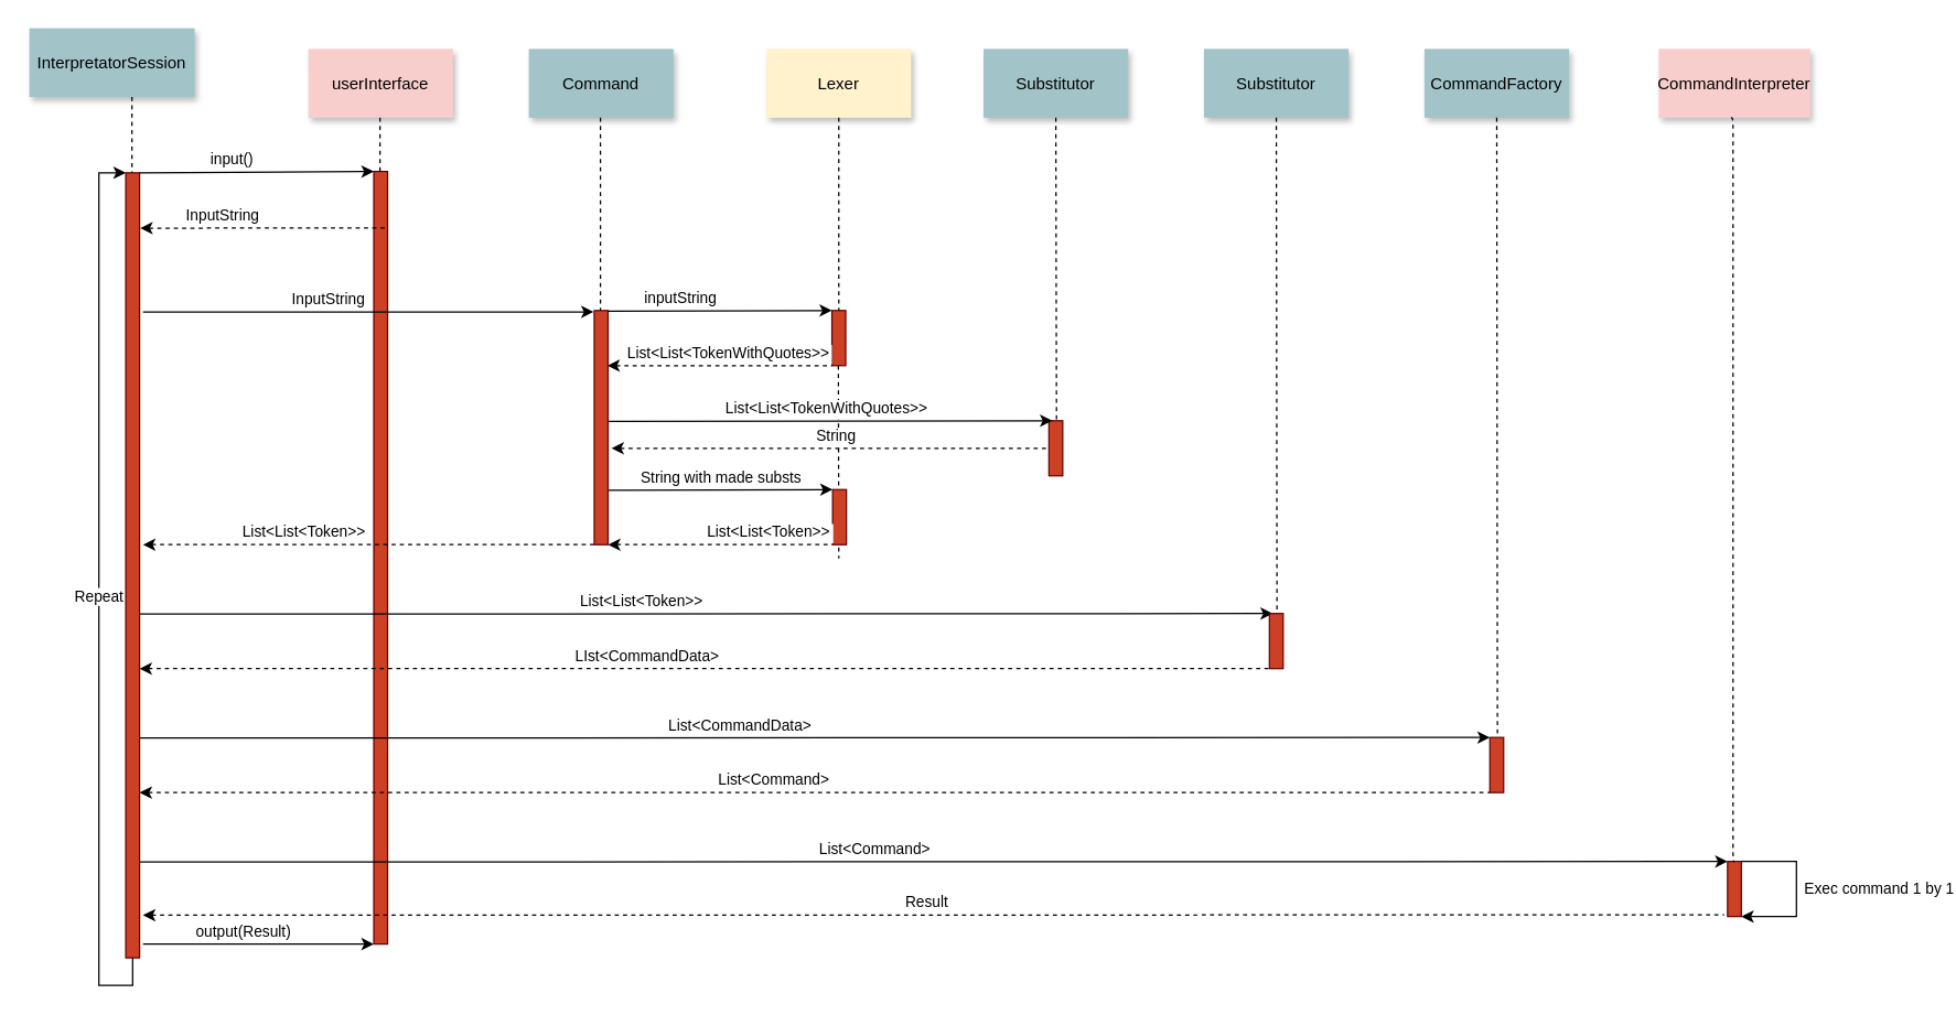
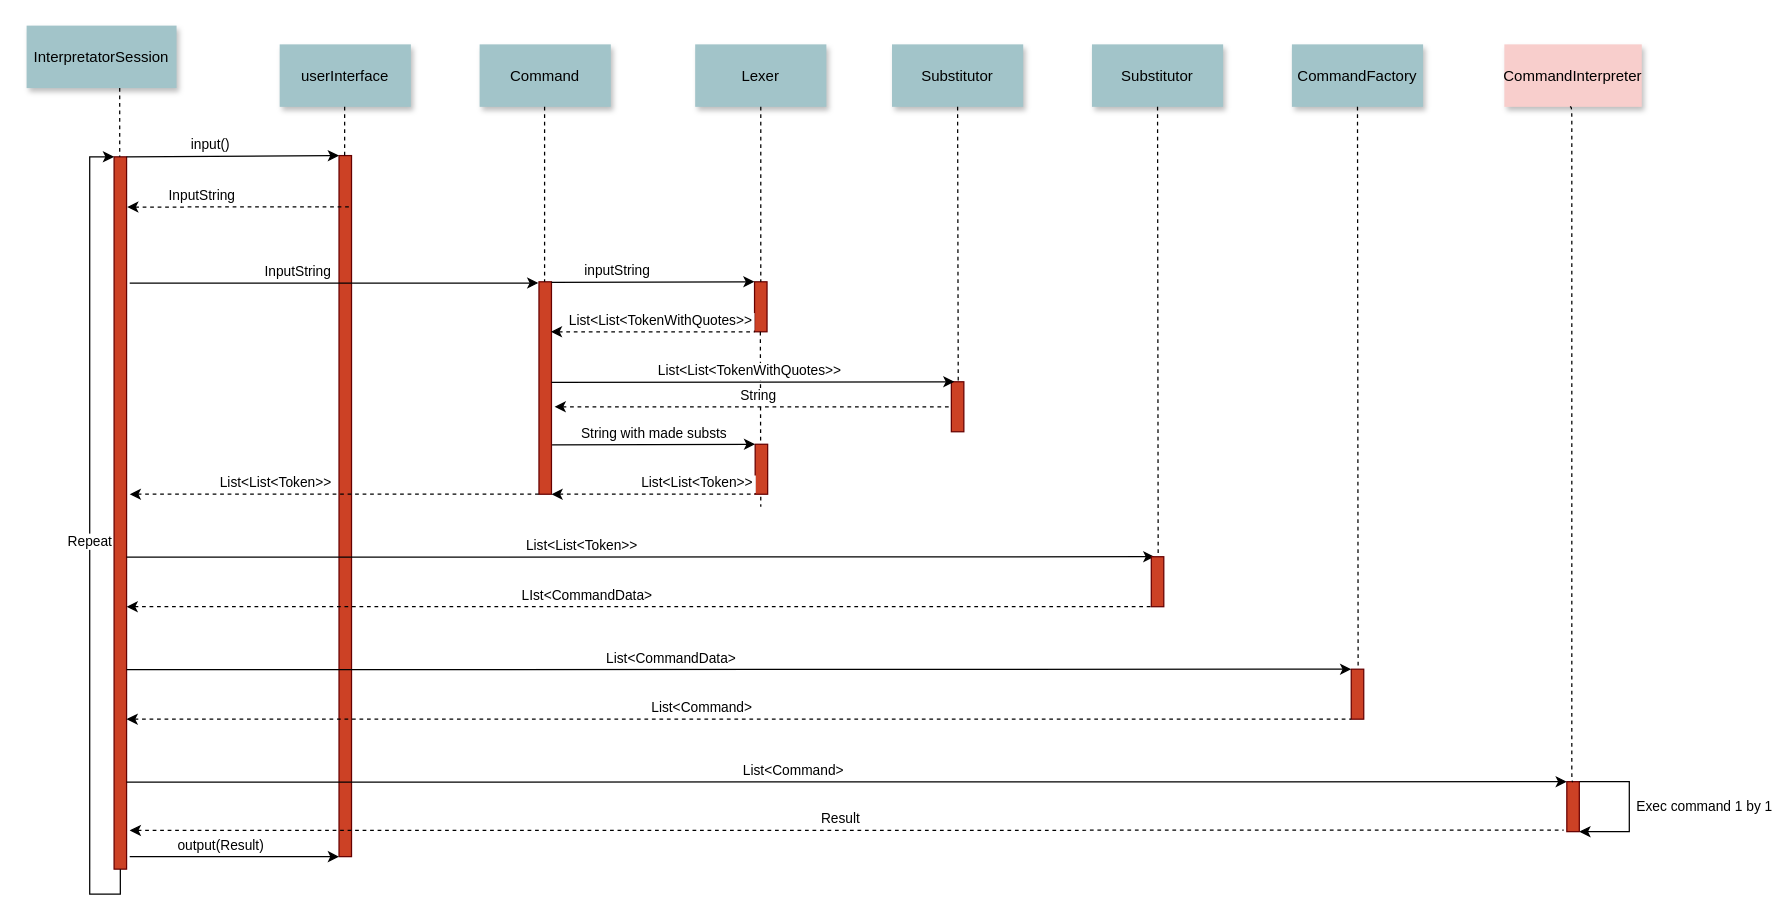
  <mxCell id="0" />
  <mxCell id="1" parent="0" />
  <mxCell id="2" value="" style="fillColor=#CC4125;strokeColor=#660000" parent="1" vertex="1"><mxGeometry x="430.5" y="225" width="10" height="170" as="geometry" /></mxCell>
  <mxCell id="3" value="Command" style="shadow=1;fillColor=#A2C4C9;strokeColor=none" parent="1" vertex="1"><mxGeometry x="383" y="35" width="105" height="50" as="geometry" /></mxCell>
  <mxCell id="4" value="" style="edgeStyle=elbowEdgeStyle;elbow=horizontal;endArrow=none;dashed=1;entryX=0.5;entryY=0;entryDx=0;entryDy=0;" parent="1" target="2" edge="1"><mxGeometry x="187.0" y="310" width="100" height="100" as="geometry"><mxPoint x="435" y="85" as="sourcePoint" /><mxPoint x="435" y="125" as="targetPoint" /><Array as="points"><mxPoint x="435" y="105" /></Array></mxGeometry></mxCell>
  <mxCell id="5" value="" style="fillColor=#CC4125;strokeColor=#660000" vertex="1" parent="1"><mxGeometry x="270.5" y="124" width="10" height="561" as="geometry" /></mxCell>
- <mxCell id="6" value="userInterface" style="shadow=1;fillColor=#f8cecc;strokeColor=none;" vertex="1" parent="1"><mxGeometry x="223" y="35" width="105" height="50" as="geometry" /></mxCell>
+ <mxCell id="6" value="userInterface" style="shadow=1;fillColor=#A2C4C9;strokeColor=none" vertex="1" parent="1"><mxGeometry x="223" y="35" width="105" height="50" as="geometry" /></mxCell>
  <mxCell id="7" value="" style="edgeStyle=elbowEdgeStyle;elbow=horizontal;endArrow=none;dashed=1" edge="1" parent="1" source="6"><mxGeometry x="27.5" y="310" width="100" height="100" as="geometry"><mxPoint x="300.5" y="385" as="sourcePoint" /><mxPoint x="274.971" y="125" as="targetPoint" /><Array as="points"><mxPoint x="275" y="125" /></Array></mxGeometry></mxCell>
  <mxCell id="8" value="" style="fillColor=#CC4125;strokeColor=#660000" vertex="1" parent="1"><mxGeometry x="90.5" y="125" width="10" height="570" as="geometry" /></mxCell>
  <mxCell id="9" value="InterpretatorSession" style="shadow=1;fillColor=#A2C4C9;strokeColor=none" vertex="1" parent="1"><mxGeometry x="20.5" y="20" width="120" height="50" as="geometry" /></mxCell>
  <mxCell id="10" value="" style="edgeStyle=elbowEdgeStyle;elbow=horizontal;endArrow=none;dashed=1" edge="1" parent="1" source="9"><mxGeometry x="-152.5" y="310" width="100" height="100" as="geometry"><mxPoint x="120.5" y="385" as="sourcePoint" /><mxPoint x="94.971" y="125" as="targetPoint" /></mxGeometry></mxCell>
  <mxCell id="11" value="input()" style="edgeStyle=none;verticalLabelPosition=top;verticalAlign=bottom;labelPosition=left;align=right;entryX=0;entryY=0;entryDx=0;entryDy=0;" edge="1" parent="1" target="5"><mxGeometry x="-112.5" y="50.5" width="100" height="100" as="geometry"><mxPoint x="100.5" y="125" as="sourcePoint" /><mxPoint x="250.5" y="125.5" as="targetPoint" /></mxGeometry></mxCell>
  <mxCell id="12" value="InputString" style="edgeStyle=none;verticalLabelPosition=top;verticalAlign=bottom;labelPosition=left;align=right;endArrow=none;startArrow=classic;dashed=1;exitX=1.25;exitY=0.135;exitDx=0;exitDy=0;exitPerimeter=0;" edge="1" parent="1"><mxGeometry x="-84.5" y="89.999" width="100" height="100" as="geometry"><mxPoint x="101" y="165.2" as="sourcePoint" /><mxPoint x="278.5" y="164.999" as="targetPoint" /><Array as="points" /></mxGeometry></mxCell>
  <mxCell id="13" value="InputString" style="edgeStyle=none;verticalLabelPosition=top;verticalAlign=bottom;labelPosition=left;align=right;" edge="1" parent="1"><mxGeometry x="-105.5" y="151.5" width="100" height="100" as="geometry"><mxPoint x="103" y="226" as="sourcePoint" /><mxPoint x="430" y="226" as="targetPoint" /></mxGeometry></mxCell>
  <mxCell id="14" value="List&lt;List&lt;Token&gt;&gt;" style="edgeStyle=none;verticalLabelPosition=top;verticalAlign=bottom;labelPosition=left;align=right;endArrow=none;startArrow=classic;dashed=1;entryX=0;entryY=1;entryDx=0;entryDy=0;" edge="1" parent="1" target="2"><mxGeometry x="-85" y="179.999" width="100" height="100" as="geometry"><mxPoint x="103" y="395" as="sourcePoint" /><mxPoint x="278" y="254.999" as="targetPoint" /><Array as="points" /></mxGeometry></mxCell>
  <mxCell id="15" value="" style="fillColor=#CC4125;strokeColor=#660000" vertex="1" parent="1"><mxGeometry x="603" y="225" width="10" height="40" as="geometry" /></mxCell>
- <mxCell id="16" value="Lexer" style="shadow=1;fillColor=#fff2cc;strokeColor=none;" vertex="1" parent="1"><mxGeometry x="555.5" y="35" width="105" height="50" as="geometry" /></mxCell>
+ <mxCell id="16" value="Lexer" style="shadow=1;fillColor=#A2C4C9;strokeColor=none" vertex="1" parent="1"><mxGeometry x="555.5" y="35" width="105" height="50" as="geometry" /></mxCell>
  <mxCell id="17" value="" style="edgeStyle=elbowEdgeStyle;elbow=horizontal;endArrow=none;dashed=1;entryX=0.5;entryY=0;entryDx=0;entryDy=0;" edge="1" parent="1" target="15"><mxGeometry x="337" y="310" width="100" height="100" as="geometry"><mxPoint x="608" y="85" as="sourcePoint" /><mxPoint x="585" y="125" as="targetPoint" /><Array as="points" /></mxGeometry></mxCell>
  <mxCell id="18" value="inputString" style="edgeStyle=none;verticalLabelPosition=top;verticalAlign=bottom;labelPosition=left;align=right;exitX=1.204;exitY=0.195;exitDx=0;exitDy=0;exitPerimeter=0;entryX=0;entryY=0;entryDx=0;entryDy=0;" edge="1" parent="1" target="15"><mxGeometry x="232.46" y="150.5" width="100" height="100" as="geometry"><mxPoint x="440.5" y="225.4" as="sourcePoint" /><mxPoint x="583" y="225" as="targetPoint" /></mxGeometry></mxCell>
  <mxCell id="19" value="List&lt;List&lt;TokenWithQuotes&gt;&gt;" style="edgeStyle=none;verticalLabelPosition=top;verticalAlign=bottom;labelPosition=left;align=right;endArrow=none;startArrow=classic;dashed=1;" edge="1" parent="1"><mxGeometry width="100" height="100" as="geometry"><mxPoint x="440" y="265" as="sourcePoint" /><mxPoint x="603" y="265" as="targetPoint" /><Array as="points" /><mxPoint x="82" as="offset" /></mxGeometry></mxCell>
  <mxCell id="20" value="" style="edgeStyle=elbowEdgeStyle;elbow=horizontal;endArrow=none;dashed=1;entryX=0.5;entryY=0;entryDx=0;entryDy=0;" edge="1" parent="1"><mxGeometry x="336.66" y="490" width="100" height="100" as="geometry"><mxPoint x="607.66" y="265" as="sourcePoint" /><mxPoint x="607.66" y="405" as="targetPoint" /><Array as="points" /></mxGeometry></mxCell>
  <mxCell id="21" value="" style="fillColor=#CC4125;strokeColor=#660000" vertex="1" parent="1"><mxGeometry x="760.5" y="305" width="10" height="40" as="geometry" /></mxCell>
  <mxCell id="22" value="Substitutor" style="shadow=1;fillColor=#A2C4C9;strokeColor=none" vertex="1" parent="1"><mxGeometry x="713" y="35" width="105" height="50" as="geometry" /></mxCell>
  <mxCell id="23" value="" style="edgeStyle=elbowEdgeStyle;elbow=horizontal;endArrow=none;dashed=1;entryX=0.5;entryY=0;entryDx=0;entryDy=0;" edge="1" parent="1" target="21"><mxGeometry x="494.5" y="310" width="100" height="100" as="geometry"><mxPoint x="765.5" y="85" as="sourcePoint" /><mxPoint x="742.5" y="125" as="targetPoint" /><Array as="points" /></mxGeometry></mxCell>
  <mxCell id="24" value="List&lt;List&lt;TokenWithQuotes&gt;&gt;" style="edgeStyle=none;verticalLabelPosition=top;verticalAlign=bottom;labelPosition=left;align=right;exitX=1.204;exitY=0.195;exitDx=0;exitDy=0;exitPerimeter=0;" edge="1" parent="1"><mxGeometry width="100" height="100" as="geometry"><mxPoint x="440.5" y="305.4" as="sourcePoint" /><mxPoint x="763" y="305" as="targetPoint" /><mxPoint x="73" as="offset" /></mxGeometry></mxCell>
  <mxCell id="25" value="String" style="edgeStyle=none;verticalLabelPosition=top;verticalAlign=bottom;labelPosition=left;align=right;endArrow=none;startArrow=classic;dashed=1;" edge="1" parent="1"><mxGeometry width="100" height="100" as="geometry"><mxPoint x="443" y="325" as="sourcePoint" /><mxPoint x="760.5" y="325" as="targetPoint" /><Array as="points"><mxPoint x="690.5" y="325" /></Array><mxPoint x="21" as="offset" /></mxGeometry></mxCell>
  <mxCell id="26" value="" style="fillColor=#CC4125;strokeColor=#660000" vertex="1" parent="1"><mxGeometry x="603.5" y="355" width="10" height="40" as="geometry" /></mxCell>
  <mxCell id="27" value="String with made substs" style="edgeStyle=none;verticalLabelPosition=top;verticalAlign=bottom;labelPosition=left;align=right;exitX=1.204;exitY=0.195;exitDx=0;exitDy=0;exitPerimeter=0;entryX=0;entryY=0;entryDx=0;entryDy=0;" edge="1" parent="1" target="26"><mxGeometry width="100" height="100" as="geometry"><mxPoint x="441" y="355.4" as="sourcePoint" /><mxPoint x="583.5" y="355" as="targetPoint" /><mxPoint x="61" as="offset" /></mxGeometry></mxCell>
  <mxCell id="28" value="List&lt;List&lt;Token&gt;&gt;" style="edgeStyle=none;verticalLabelPosition=top;verticalAlign=bottom;labelPosition=left;align=right;endArrow=none;startArrow=classic;dashed=1;" edge="1" parent="1"><mxGeometry x="0.5" y="130" width="100" height="100" as="geometry"><mxPoint x="440.5" y="395" as="sourcePoint" /><mxPoint x="603.5" y="395" as="targetPoint" /><Array as="points" /><mxPoint x="82" as="offset" /></mxGeometry></mxCell>
  <mxCell id="29" value="List&lt;List&lt;Token&gt;&gt;" style="edgeStyle=none;verticalLabelPosition=top;verticalAlign=bottom;labelPosition=left;align=right;exitX=1.204;exitY=0.195;exitDx=0;exitDy=0;exitPerimeter=0;" edge="1" parent="1"><mxGeometry x="-107.54" y="370.5" width="100" height="100" as="geometry"><mxPoint x="100.5" y="445.4" as="sourcePoint" /><mxPoint x="923" y="445" as="targetPoint" /></mxGeometry></mxCell>
  <mxCell id="30" value="" style="fillColor=#CC4125;strokeColor=#660000" vertex="1" parent="1"><mxGeometry x="920.5" y="445" width="10" height="40" as="geometry" /></mxCell>
  <mxCell id="31" value="Substitutor" style="shadow=1;fillColor=#A2C4C9;strokeColor=none" vertex="1" parent="1"><mxGeometry x="873" y="35" width="105" height="50" as="geometry" /></mxCell>
  <mxCell id="32" value="" style="edgeStyle=elbowEdgeStyle;elbow=horizontal;endArrow=none;dashed=1;entryX=0.5;entryY=0;entryDx=0;entryDy=0;" edge="1" parent="1" target="30"><mxGeometry x="654.5" y="310" width="100" height="100" as="geometry"><mxPoint x="925.5" y="85" as="sourcePoint" /><mxPoint x="902.5" y="125" as="targetPoint" /><Array as="points" /></mxGeometry></mxCell>
  <mxCell id="33" value="LIst&lt;CommandData&gt;" style="edgeStyle=none;verticalLabelPosition=top;verticalAlign=bottom;labelPosition=left;align=right;endArrow=none;startArrow=classic;dashed=1;entryX=0;entryY=1;entryDx=0;entryDy=0;" edge="1" parent="1" target="30"><mxGeometry width="100" height="100" as="geometry"><mxPoint x="100.5" y="485" as="sourcePoint" /><mxPoint x="428" y="485" as="targetPoint" /><Array as="points" /><mxPoint x="13" as="offset" /></mxGeometry></mxCell>
  <mxCell id="34" value="" style="fillColor=#CC4125;strokeColor=#660000" vertex="1" parent="1"><mxGeometry x="1080.5" y="535" width="10" height="40" as="geometry" /></mxCell>
  <mxCell id="35" value="CommandFactory" style="shadow=1;fillColor=#A2C4C9;strokeColor=none" vertex="1" parent="1"><mxGeometry x="1033" y="35" width="105" height="50" as="geometry" /></mxCell>
  <mxCell id="36" value="" style="edgeStyle=elbowEdgeStyle;elbow=horizontal;endArrow=none;dashed=1;entryX=0.5;entryY=0;entryDx=0;entryDy=0;" edge="1" parent="1" target="34"><mxGeometry x="814.5" y="310" width="100" height="100" as="geometry"><mxPoint x="1085.5" y="85" as="sourcePoint" /><mxPoint x="1062.5" y="125" as="targetPoint" /><Array as="points" /></mxGeometry></mxCell>
  <mxCell id="37" value="List&lt;CommandData&gt;" style="edgeStyle=none;verticalLabelPosition=top;verticalAlign=bottom;labelPosition=left;align=right;exitX=1.204;exitY=0.195;exitDx=0;exitDy=0;exitPerimeter=0;entryX=0;entryY=0;entryDx=0;entryDy=0;" edge="1" parent="1" target="34"><mxGeometry x="-107.54" y="460.5" width="100" height="100" as="geometry"><mxPoint x="100.5" y="535.4" as="sourcePoint" /><mxPoint x="1073" y="535" as="targetPoint" /></mxGeometry></mxCell>
  <mxCell id="38" value="List&lt;Command&gt;" style="edgeStyle=none;verticalLabelPosition=top;verticalAlign=bottom;labelPosition=left;align=right;endArrow=none;startArrow=classic;dashed=1;entryX=0;entryY=1;entryDx=0;entryDy=0;" edge="1" parent="1" target="34"><mxGeometry y="90" width="100" height="100" as="geometry"><mxPoint x="100.5" y="575" as="sourcePoint" /><mxPoint x="920.5" y="575" as="targetPoint" /><Array as="points" /><mxPoint x="13" as="offset" /></mxGeometry></mxCell>
  <mxCell id="39" value="" style="fillColor=#CC4125;strokeColor=#660000" vertex="1" parent="1"><mxGeometry x="1253" y="625" width="10" height="40" as="geometry" /></mxCell>
  <mxCell id="40" value="CommandInterpreter" style="shadow=1;fillColor=#f8cecc;strokeColor=none;" vertex="1" parent="1"><mxGeometry x="1203" y="35" width="110" height="50" as="geometry" /></mxCell>
  <mxCell id="41" value="" style="edgeStyle=elbowEdgeStyle;elbow=horizontal;endArrow=none;dashed=1;entryX=0.5;entryY=0;entryDx=0;entryDy=0;" edge="1" parent="1" target="39"><mxGeometry x="984.5" y="310" width="100" height="100" as="geometry"><mxPoint x="1255.5" y="85" as="sourcePoint" /><mxPoint x="1232.5" y="125" as="targetPoint" /><Array as="points" /></mxGeometry></mxCell>
  <mxCell id="42" value="List&lt;Command&gt;" style="edgeStyle=none;verticalLabelPosition=top;verticalAlign=bottom;labelPosition=left;align=right;exitX=1.204;exitY=0.195;exitDx=0;exitDy=0;exitPerimeter=0;" edge="1" parent="1"><mxGeometry x="-107.54" y="550.5" width="100" height="100" as="geometry"><mxPoint x="100.5" y="625.4" as="sourcePoint" /><mxPoint x="1253" y="625" as="targetPoint" /></mxGeometry></mxCell>
  <mxCell id="43" value="Exec command 1 by 1" style="edgeStyle=orthogonalEdgeStyle;rounded=0;orthogonalLoop=1;jettySize=auto;html=1;entryX=1;entryY=1;entryDx=0;entryDy=0;exitX=1;exitY=0;exitDx=0;exitDy=0;" edge="1" parent="1" source="39" target="39"><mxGeometry x="-0.001" y="60" relative="1" as="geometry"><Array as="points"><mxPoint x="1303" y="625" /><mxPoint x="1303" y="665" /></Array><mxPoint as="offset" /></mxGeometry></mxCell>
  <mxCell id="44" value="Result" style="edgeStyle=none;verticalLabelPosition=top;verticalAlign=bottom;labelPosition=left;align=right;endArrow=none;startArrow=classic;dashed=1;entryX=0;entryY=1;entryDx=0;entryDy=0;" edge="1" parent="1"><mxGeometry x="170" y="178.82" width="100" height="100" as="geometry"><mxPoint x="103" y="664" as="sourcePoint" /><mxPoint x="1250.5" y="663.82" as="targetPoint" /><Array as="points" /><mxPoint x="13" as="offset" /></mxGeometry></mxCell>
  <mxCell id="45" value="output(Result)" style="edgeStyle=none;verticalLabelPosition=top;verticalAlign=bottom;labelPosition=left;align=right;" edge="1" parent="1"><mxGeometry width="100" height="100" as="geometry"><mxPoint x="103" y="685" as="sourcePoint" /><mxPoint x="270.5" y="685" as="targetPoint" /><mxPoint x="26" as="offset" /></mxGeometry></mxCell>
  <mxCell id="46" value="Repeat" style="edgeStyle=orthogonalEdgeStyle;rounded=0;orthogonalLoop=1;jettySize=auto;html=1;entryX=0;entryY=0;entryDx=0;entryDy=0;exitX=0.5;exitY=1;exitDx=0;exitDy=0;" edge="1" parent="1" source="8" target="8"><mxGeometry relative="1" as="geometry"><Array as="points"><mxPoint x="95" y="715" /><mxPoint x="71" y="715" /><mxPoint x="71" y="125" /></Array></mxGeometry></mxCell>
